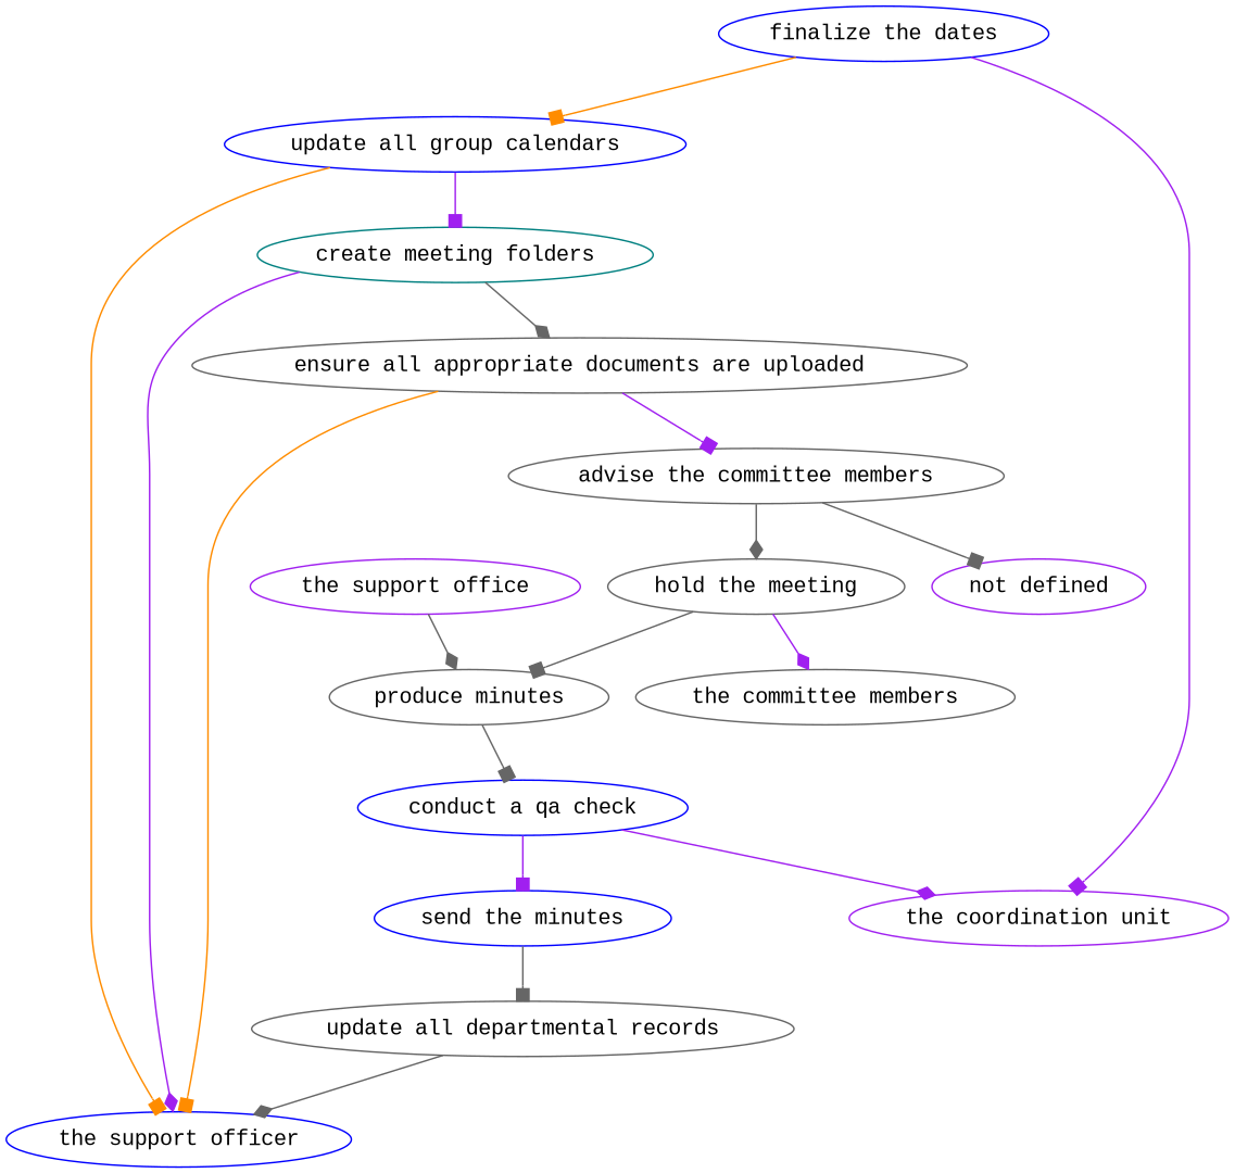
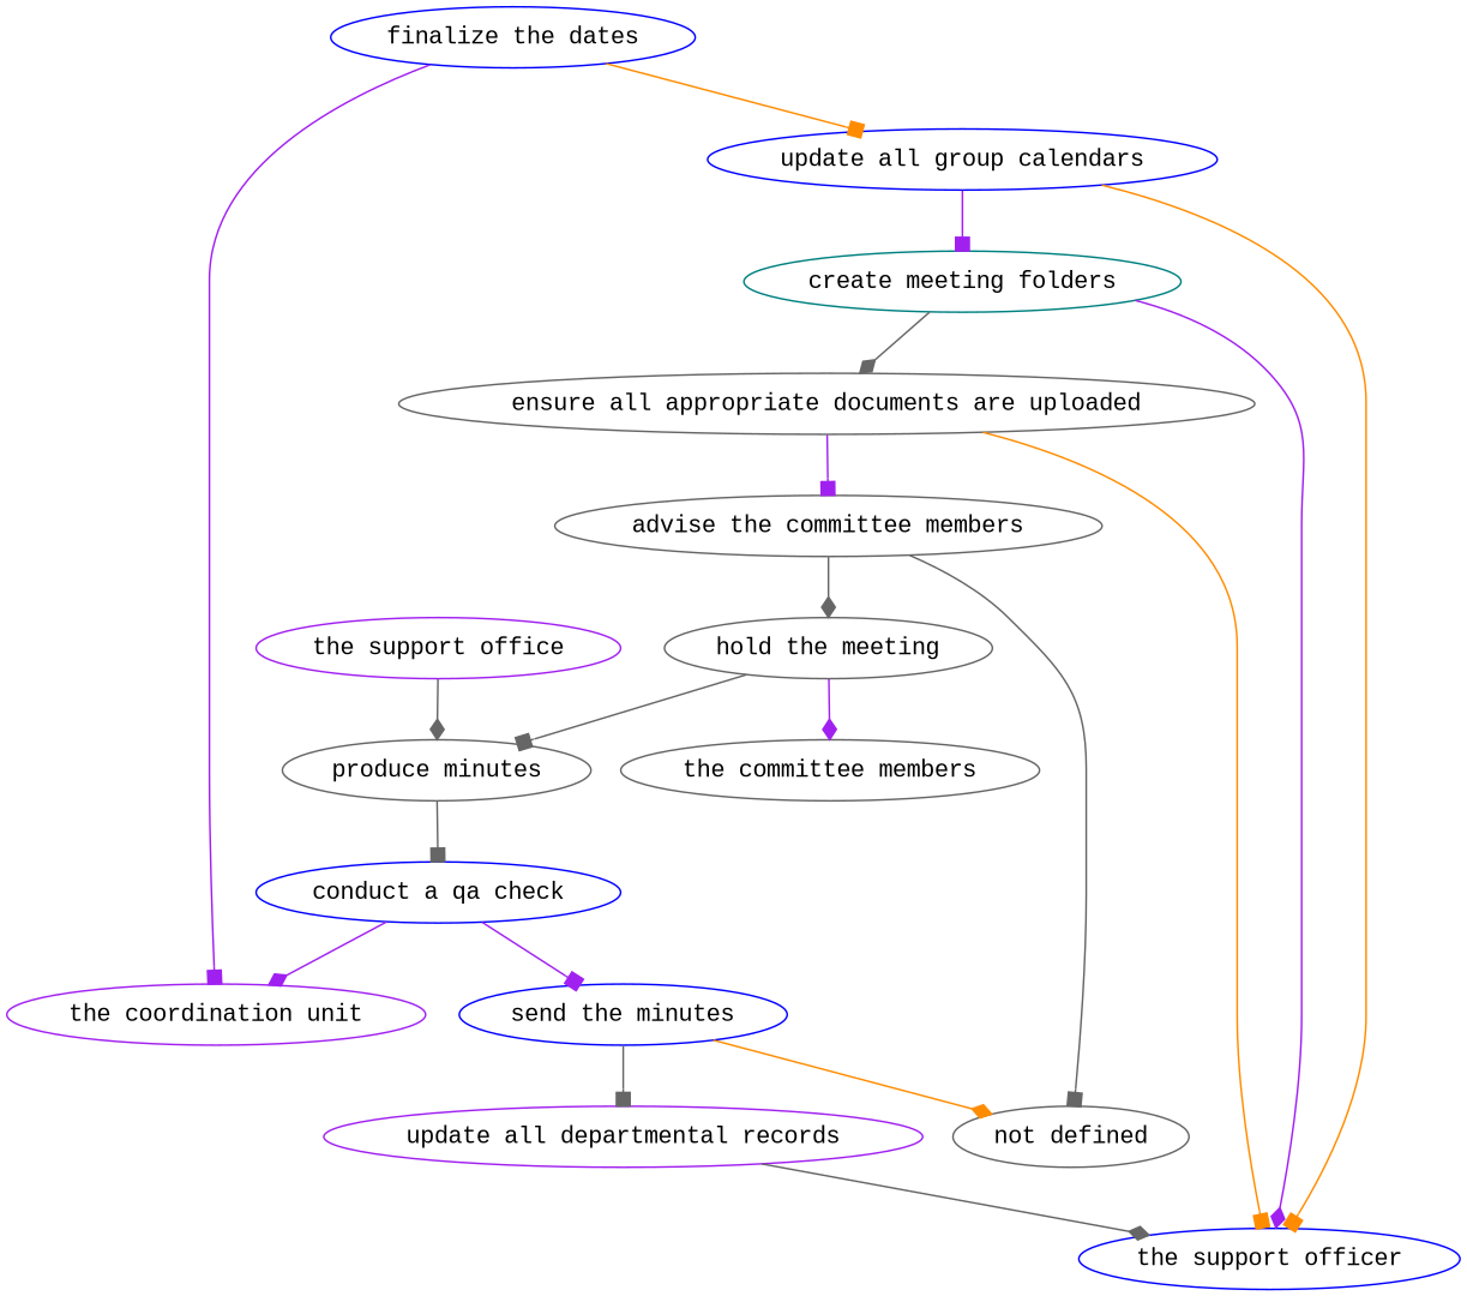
  strict digraph {
    fontname="Liberation Mono"
    node [color=blue fontname="Liberation Mono"]
    edge [arrowhead=box attrs="{'type': 'actor performer', 'label': 'actor performer'}" color=gray40 fontname="Liberation Mono"]
    "finalize the dates" [attrs="{'type': 'Activity', 'label': 'finalize the dates'}"]
    "update all group calendars" [attrs="{'type': 'Activity', 'label': 'update all group calendars'}"]
    "the coordination unit" [attrs="{'type': 'Actor', 'label': 'the coordination unit'}" color=purple]
    "create meeting folders" [attrs="{'type': 'Activity', 'label': 'create meeting folders'}" color=teal]
    "the support officer" [attrs="{'type': 'Actor', 'label': 'the support officer'}"]
    "ensure all appropriate documents are uploaded" [attrs="{'type': 'Activity', 'label': 'ensure all appropriate documents are uploaded'}" color=gray40]
    "advise the committee members" [attrs="{'type': 'Activity', 'label': 'advise the committee members'}" color=gray40]
    "hold the meeting" [attrs="{'type': 'Activity', 'label': 'hold the meeting'}" color=gray40]
-   "not defined" [attrs="{'type': 'Actor', 'label': 'not defined'}" color=purple]
+   "not defined" [attrs="{'type': 'Actor', 'label': 'not defined'}" color=gray40]
    "produce minutes" [attrs="{'type': 'Activity', 'label': 'produce minutes'}" color=gray40]
    "the committee members" [attrs="{'type': 'Actor', 'label': 'the committee members'}" color=gray40]
    "conduct a qa check" [attrs="{'type': 'Activity', 'label': 'conduct a qa check'}"]
    "send the minutes" [attrs="{'type': 'Activity', 'label': 'send the minutes'}"]
    "the support office" [attrs="{'type': 'Actor', 'label': 'the support office'}" color=purple]
-   "update all departmental records" [attrs="{'type': 'Activity', 'label': 'update all departmental records'}" color=gray40]
+   "update all departmental records" [attrs="{'type': 'Activity', 'label': 'update all departmental records'}" color=purple]
    "finalize the dates" -> "update all group calendars" [attrs="{'type': 'flow', 'label': 'flow'}" color=darkorange]
    "finalize the dates" -> "the coordination unit" [color=purple]
    "update all group calendars" -> "create meeting folders" [attrs="{'type': 'flow', 'label': 'flow'}" color=purple]
    "update all group calendars" -> "the support officer" [color=darkorange]
    "create meeting folders" -> "the support officer" [arrowhead=diamond color=purple]
    "create meeting folders" -> "ensure all appropriate documents are uploaded" [arrowhead=diamond attrs="{'type': 'flow', 'label': 'flow'}"]
    "ensure all appropriate documents are uploaded" -> "the support officer" [color=darkorange]
    "ensure all appropriate documents are uploaded" -> "advise the committee members" [attrs="{'type': 'flow', 'label': 'flow'}" color=purple]
    "advise the committee members" -> "hold the meeting" [arrowhead=diamond attrs="{'type': 'flow', 'label': 'flow'}"]
    "advise the committee members" -> "not defined"
    "hold the meeting" -> "produce minutes" [attrs="{'type': 'flow', 'label': 'flow'}"]
    "hold the meeting" -> "the committee members" [arrowhead=diamond color=purple]
    "produce minutes" -> "conduct a qa check" [attrs="{'type': 'flow', 'label': 'flow'}"]
    "conduct a qa check" -> "the coordination unit" [arrowhead=diamond color=purple]
    "conduct a qa check" -> "send the minutes" [attrs="{'type': 'flow', 'label': 'flow'}" color=purple]
+   "send the minutes" -> "not defined" [arrowhead=diamond color=darkorange]
    "send the minutes" -> "update all departmental records" [attrs="{'type': 'flow', 'label': 'flow'}"]
    "the support office" -> "produce minutes" [arrowhead=diamond]
    "update all departmental records" -> "the support officer" [arrowhead=diamond]
  }
